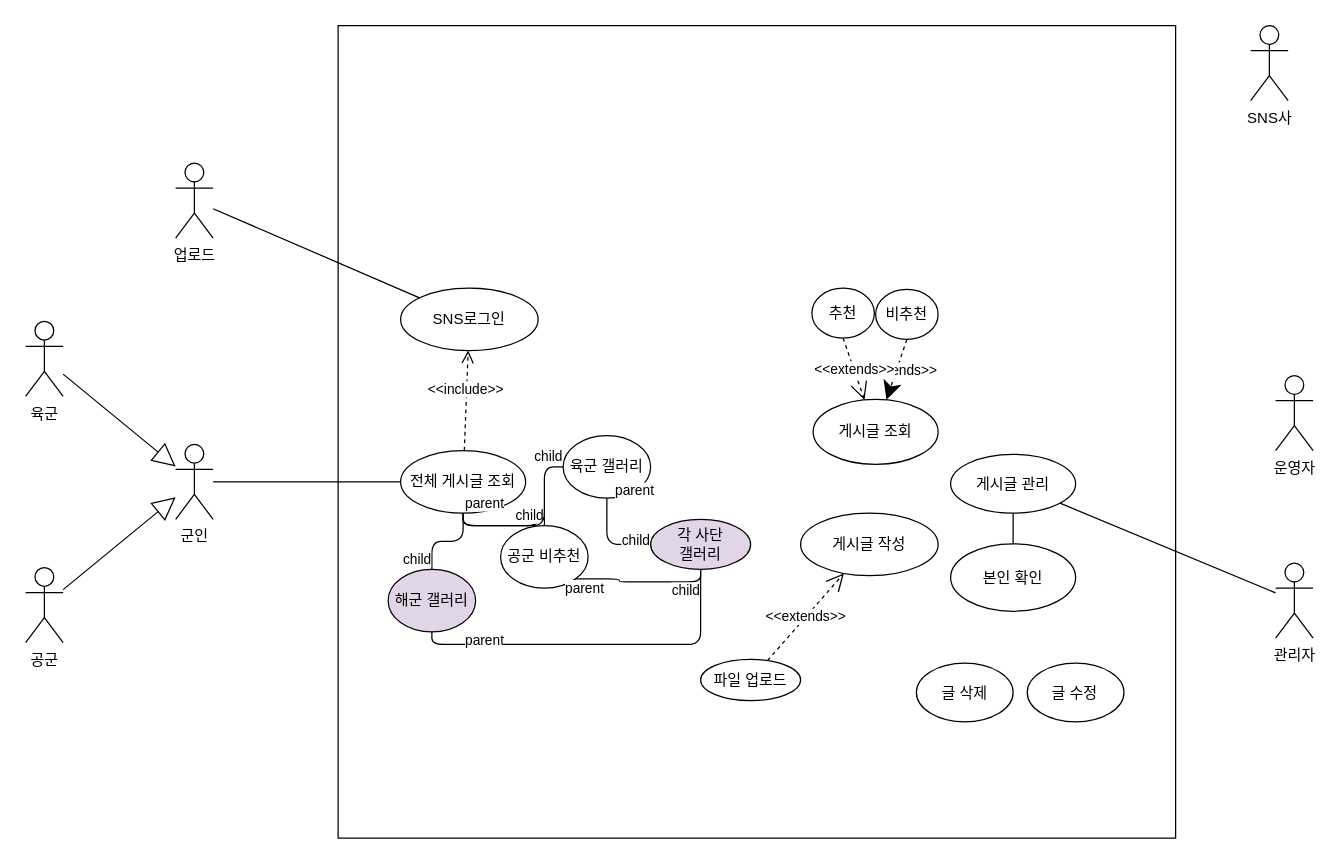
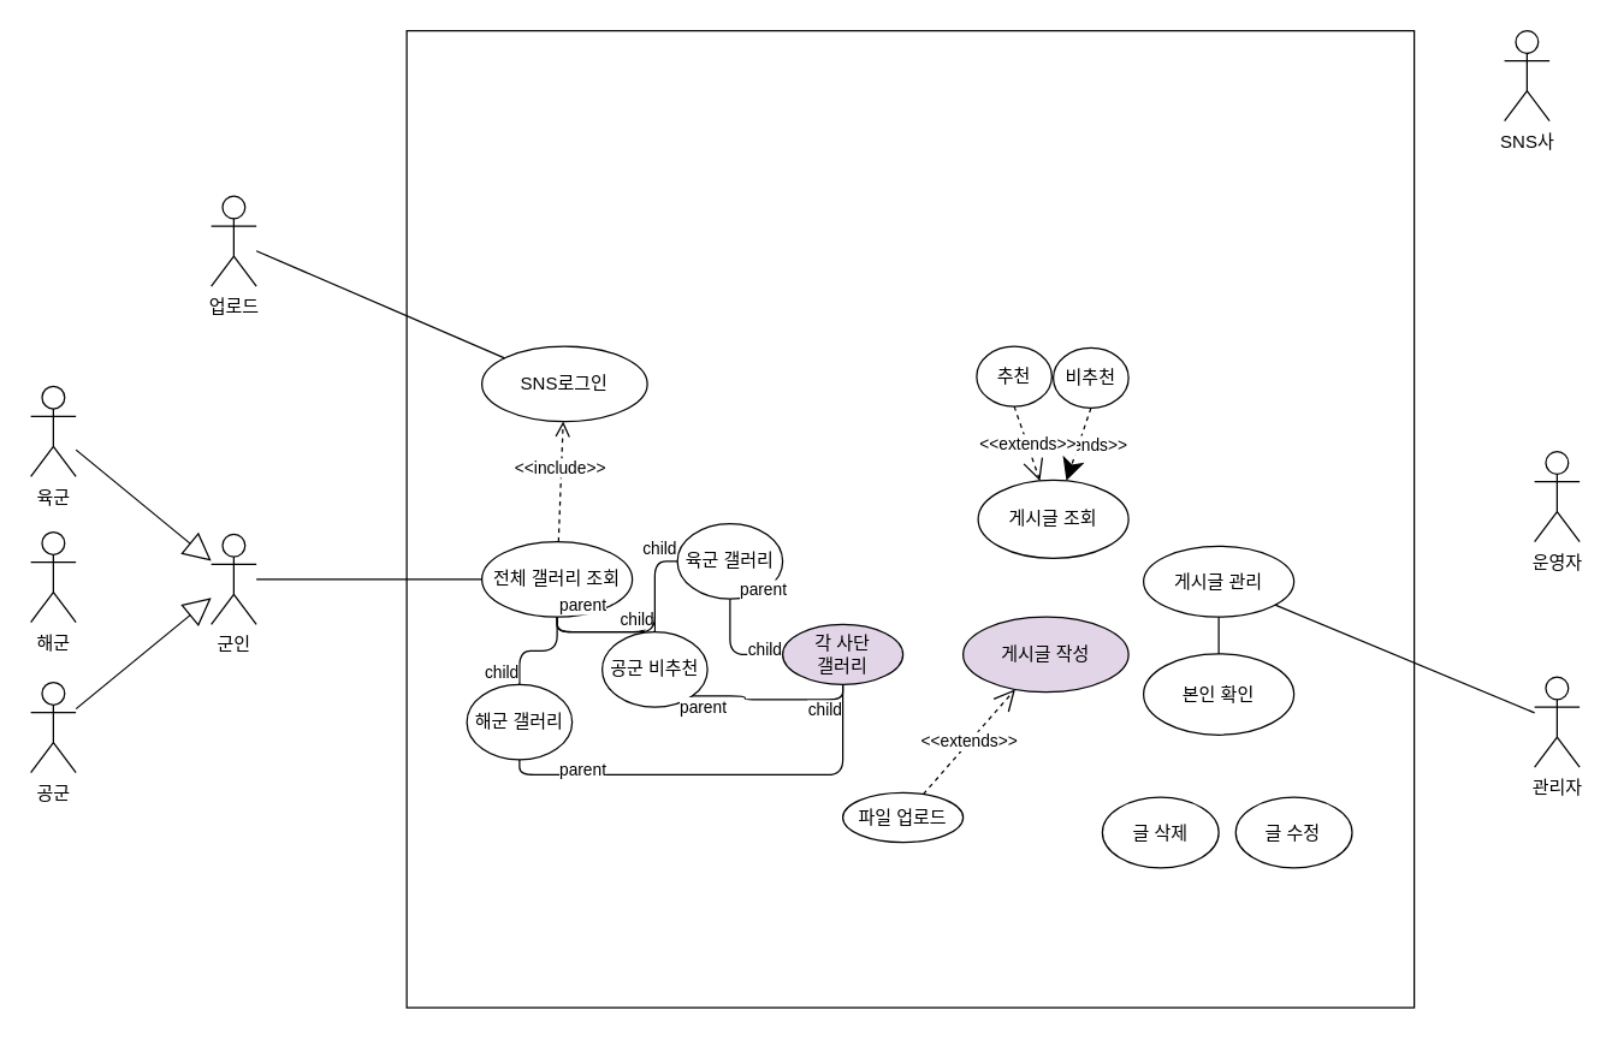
  <mxCell id="0" />
  <mxCell id="1" parent="0" />
  <mxCell id="2" value="군인" style="shape=umlActor;verticalLabelPosition=bottom;verticalAlign=top;html=1;outlineConnect=0;" parent="1" vertex="1"><mxGeometry x="140" y="355" width="30" height="60" as="geometry" /></mxCell>
+ <mxCell id="3" value="해군" style="shape=umlActor;verticalLabelPosition=bottom;verticalAlign=top;html=1;outlineConnect=0;" parent="1" vertex="1"><mxGeometry x="20" y="353.5" width="30" height="60" as="geometry" /></mxCell>
  <mxCell id="4" value="공군" style="shape=umlActor;verticalLabelPosition=bottom;verticalAlign=top;html=1;outlineConnect=0;" parent="1" vertex="1"><mxGeometry x="20" y="453.5" width="30" height="60" as="geometry" /></mxCell>
  <mxCell id="5" value="육군&lt;br&gt;" style="shape=umlActor;verticalLabelPosition=bottom;verticalAlign=top;html=1;outlineConnect=0;" parent="1" vertex="1"><mxGeometry x="20" y="256.5" width="30" height="60" as="geometry" /></mxCell>
  <mxCell id="6" value="" style="rounded=0;whiteSpace=wrap;html=1;" parent="1" vertex="1"><mxGeometry x="270" y="20" width="670" height="650" as="geometry" /></mxCell>
  <mxCell id="7" value="SNS로그인" style="ellipse;whiteSpace=wrap;html=1;" parent="1" vertex="1"><mxGeometry x="320" y="230" width="110" height="50" as="geometry" /></mxCell>
- <mxCell id="8" value="게시글 작성" style="ellipse;whiteSpace=wrap;html=1;" parent="1" vertex="1"><mxGeometry x="640" y="410" width="110" height="50" as="geometry" /></mxCell>
+ <mxCell id="8" value="게시글 작성" style="ellipse;whiteSpace=wrap;html=1;fillColor=#e1d5e7;" parent="1" vertex="1"><mxGeometry x="640" y="410" width="110" height="50" as="geometry" /></mxCell>
  <mxCell id="9" value="파일 업로드" style="ellipse;whiteSpace=wrap;html=1;" parent="1" vertex="1"><mxGeometry x="560" y="527" width="80" height="33" as="geometry" /></mxCell>
  <mxCell id="10" value="" style="endArrow=block;endSize=16;endFill=0;html=1;" parent="1" source="5" target="2" edge="1"><mxGeometry width="160" relative="1" as="geometry"><mxPoint x="60" y="575" as="sourcePoint" /><mxPoint x="220" y="575" as="targetPoint" /></mxGeometry></mxCell>
  <mxCell id="11" value="" style="endArrow=block;endSize=16;endFill=0;html=1;" parent="1" source="4" target="2" edge="1"><mxGeometry width="160" relative="1" as="geometry"><mxPoint x="510" y="425" as="sourcePoint" /><mxPoint x="670" y="425" as="targetPoint" /></mxGeometry></mxCell>
  <mxCell id="12" value="SNS사" style="shape=umlActor;verticalLabelPosition=bottom;verticalAlign=top;html=1;outlineConnect=0;" parent="1" vertex="1"><mxGeometry x="1000" y="20" width="30" height="60" as="geometry" /></mxCell>
  <mxCell id="13" value="관리자" style="shape=umlActor;verticalLabelPosition=bottom;verticalAlign=top;html=1;" parent="1" vertex="1"><mxGeometry x="1020" y="450" width="30" height="60" as="geometry" /></mxCell>
  <mxCell id="14" value="운영자" style="shape=umlActor;verticalLabelPosition=bottom;verticalAlign=top;html=1;" parent="1" vertex="1"><mxGeometry x="1020" y="300" width="30" height="60" as="geometry" /></mxCell>
  <mxCell id="15" value="추천" style="ellipse;whiteSpace=wrap;html=1;" parent="1" vertex="1"><mxGeometry x="649" y="230" width="50" height="40" as="geometry" /></mxCell>
  <mxCell id="16" value="비추천" style="ellipse;whiteSpace=wrap;html=1;" parent="1" vertex="1"><mxGeometry x="700" y="231" width="50" height="40" as="geometry" /></mxCell>
  <mxCell id="17" value="게시글 조회" style="ellipse;whiteSpace=wrap;html=1;" parent="1" vertex="1"><mxGeometry x="650" y="319" width="100" height="52" as="geometry" /></mxCell>
- <mxCell id="18" value="전체 게시글 조회" style="ellipse;whiteSpace=wrap;html=1;" parent="1" vertex="1"><mxGeometry x="320" y="360" width="100" height="50" as="geometry" /></mxCell>
+ <mxCell id="18" value="전체 갤러리 조회" style="ellipse;whiteSpace=wrap;html=1;" parent="1" vertex="1"><mxGeometry x="320" y="360" width="100" height="50" as="geometry" /></mxCell>
  <mxCell id="19" value="육군 갤러리" style="ellipse;whiteSpace=wrap;html=1;" parent="1" vertex="1"><mxGeometry x="450" y="348" width="70" height="50" as="geometry" /></mxCell>
  <mxCell id="20" value="공군 비추천" style="ellipse;whiteSpace=wrap;html=1;" parent="1" vertex="1"><mxGeometry x="400" y="420" width="70" height="50" as="geometry" /></mxCell>
- <mxCell id="21" value="해군 갤러리" style="ellipse;whiteSpace=wrap;html=1;fillColor=#e1d5e7;" parent="1" vertex="1"><mxGeometry x="310" y="455" width="70" height="50" as="geometry" /></mxCell>
+ <mxCell id="21" value="해군 갤러리" style="ellipse;whiteSpace=wrap;html=1;" parent="1" vertex="1"><mxGeometry x="310" y="455" width="70" height="50" as="geometry" /></mxCell>
  <mxCell id="22" value="각 사단&lt;br&gt;갤러리" style="ellipse;whiteSpace=wrap;html=1;fillColor=#e1d5e7;" parent="1" vertex="1"><mxGeometry x="520" y="415" width="80" height="40" as="geometry" /></mxCell>
  <mxCell id="23" value="" style="endArrow=none;html=1;" parent="1" source="2" target="18" edge="1"><mxGeometry width="50" height="50" relative="1" as="geometry"><mxPoint x="160" y="448.68" as="sourcePoint" /><mxPoint x="341.003" y="432.752" as="targetPoint" /></mxGeometry></mxCell>
  <mxCell id="24" value="업로드" style="shape=umlActor;verticalLabelPosition=bottom;verticalAlign=top;html=1;" parent="1" vertex="1"><mxGeometry x="140" y="130" width="30" height="60" as="geometry" /></mxCell>
  <mxCell id="25" value="" style="endArrow=none;html=1;" parent="1" source="24" target="7" edge="1"><mxGeometry width="50" height="50" relative="1" as="geometry"><mxPoint x="140" y="420.481" as="sourcePoint" /><mxPoint x="352.974" y="285.324" as="targetPoint" /></mxGeometry></mxCell>
  <mxCell id="26" value="게시글 관리" style="ellipse;whiteSpace=wrap;html=1;" parent="1" vertex="1"><mxGeometry x="760" y="363" width="100" height="47" as="geometry" /></mxCell>
  <mxCell id="27" value="본인 확인" style="ellipse;whiteSpace=wrap;html=1;" parent="1" vertex="1"><mxGeometry x="760" y="434.5" width="100" height="54" as="geometry" /></mxCell>
  <mxCell id="28" value="" style="endArrow=none;html=1;" parent="1" source="26" target="13" edge="1"><mxGeometry width="50" height="50" relative="1" as="geometry"><mxPoint x="510" y="643.712" as="sourcePoint" /><mxPoint x="887" y="548.5" as="targetPoint" /></mxGeometry></mxCell>
  <mxCell id="29" value="" style="endArrow=none;html=1;" parent="1" source="26" target="27" edge="1"><mxGeometry width="50" height="50" relative="1" as="geometry"><mxPoint x="904.278" y="423.153" as="sourcePoint" /><mxPoint x="1030" y="482.884" as="targetPoint" /></mxGeometry></mxCell>
  <mxCell id="30" value="글 삭제" style="ellipse;whiteSpace=wrap;html=1;" parent="1" vertex="1"><mxGeometry x="732.62" y="530" width="77.38" height="47" as="geometry" /></mxCell>
  <mxCell id="31" value="글 수정" style="ellipse;whiteSpace=wrap;html=1;" parent="1" vertex="1"><mxGeometry x="821.31" y="530" width="77.38" height="47" as="geometry" /></mxCell>
  <mxCell id="32" value="&amp;lt;&amp;lt;include&amp;gt;&amp;gt;" style="html=1;verticalAlign=bottom;endArrow=open;dashed=1;endSize=8;" parent="1" source="18" target="7" edge="1"><mxGeometry relative="1" as="geometry"><mxPoint x="580" y="350" as="sourcePoint" /><mxPoint x="500" y="350" as="targetPoint" /></mxGeometry></mxCell>
  <mxCell id="33" value="" style="endArrow=none;html=1;edgeStyle=orthogonalEdgeStyle;" parent="1" source="18" target="20" edge="1"><mxGeometry relative="1" as="geometry"><mxPoint x="460" y="350" as="sourcePoint" /><mxPoint x="620" y="350" as="targetPoint" /></mxGeometry></mxCell>
  <mxCell id="34" value="parent" style="edgeLabel;resizable=0;html=1;align=left;verticalAlign=bottom;" parent="33" connectable="0" vertex="1"><mxGeometry x="-1" relative="1" as="geometry" /></mxCell>
  <mxCell id="35" value="child" style="edgeLabel;resizable=0;html=1;align=right;verticalAlign=bottom;" parent="33" connectable="0" vertex="1"><mxGeometry x="1" relative="1" as="geometry" /></mxCell>
  <mxCell id="36" value="" style="endArrow=none;html=1;edgeStyle=orthogonalEdgeStyle;" parent="1" source="18" target="21" edge="1"><mxGeometry relative="1" as="geometry"><mxPoint x="140" y="541" as="sourcePoint" /><mxPoint x="445" y="430" as="targetPoint" /><Array as="points" /></mxGeometry></mxCell>
  <mxCell id="37" value="parent" style="edgeLabel;resizable=0;html=1;align=left;verticalAlign=bottom;" parent="36" connectable="0" vertex="1"><mxGeometry x="-1" relative="1" as="geometry" /></mxCell>
  <mxCell id="38" value="child" style="edgeLabel;resizable=0;html=1;align=right;verticalAlign=bottom;" parent="36" connectable="0" vertex="1"><mxGeometry x="1" relative="1" as="geometry" /></mxCell>
  <mxCell id="39" value="" style="endArrow=none;html=1;edgeStyle=orthogonalEdgeStyle;exitX=0.5;exitY=1;exitDx=0;exitDy=0;entryX=0;entryY=0.5;entryDx=0;entryDy=0;" parent="1" source="18" target="19" edge="1"><mxGeometry relative="1" as="geometry"><mxPoint x="300" y="540" as="sourcePoint" /><mxPoint x="50" y="730" as="targetPoint" /><Array as="points" /></mxGeometry></mxCell>
  <mxCell id="40" value="parent" style="edgeLabel;resizable=0;html=1;align=left;verticalAlign=bottom;" parent="39" connectable="0" vertex="1"><mxGeometry x="-1" relative="1" as="geometry" /></mxCell>
  <mxCell id="41" value="child" style="edgeLabel;resizable=0;html=1;align=right;verticalAlign=bottom;" parent="39" connectable="0" vertex="1"><mxGeometry x="1" relative="1" as="geometry" /></mxCell>
  <mxCell id="42" value="" style="endArrow=none;html=1;edgeStyle=orthogonalEdgeStyle;exitX=0.5;exitY=1;exitDx=0;exitDy=0;entryX=0.5;entryY=1;entryDx=0;entryDy=0;" parent="1" source="21" target="22" edge="1"><mxGeometry relative="1" as="geometry"><mxPoint x="340" y="570" as="sourcePoint" /><mxPoint x="60" y="820" as="targetPoint" /><Array as="points" /></mxGeometry></mxCell>
  <mxCell id="43" value="parent" style="edgeLabel;resizable=0;html=1;align=left;verticalAlign=bottom;" parent="42" connectable="0" vertex="1"><mxGeometry x="-1" relative="1" as="geometry"><mxPoint x="25" y="15" as="offset" /></mxGeometry></mxCell>
  <mxCell id="44" value="child" style="edgeLabel;resizable=0;html=1;align=right;verticalAlign=bottom;" parent="42" connectable="0" vertex="1"><mxGeometry x="1" relative="1" as="geometry"><mxPoint y="25" as="offset" /></mxGeometry></mxCell>
  <mxCell id="45" value="" style="endArrow=none;html=1;edgeStyle=orthogonalEdgeStyle;exitX=1;exitY=1;exitDx=0;exitDy=0;entryX=0.5;entryY=1;entryDx=0;entryDy=0;" parent="1" source="20" target="22" edge="1"><mxGeometry relative="1" as="geometry"><mxPoint x="180" y="720" as="sourcePoint" /><mxPoint x="380" y="720" as="targetPoint" /><Array as="points" /></mxGeometry></mxCell>
  <mxCell id="46" value="parent" style="edgeLabel;resizable=0;html=1;align=left;verticalAlign=bottom;" parent="45" connectable="0" vertex="1"><mxGeometry x="-1" relative="1" as="geometry"><mxPoint x="-10" y="15" as="offset" /></mxGeometry></mxCell>
  <mxCell id="47" value="child" style="edgeLabel;resizable=0;html=1;align=right;verticalAlign=bottom;" parent="45" connectable="0" vertex="1"><mxGeometry x="1" relative="1" as="geometry"><mxPoint y="25" as="offset" /></mxGeometry></mxCell>
  <mxCell id="48" value="" style="endArrow=none;html=1;edgeStyle=orthogonalEdgeStyle;entryX=0;entryY=0.5;entryDx=0;entryDy=0;" parent="1" source="19" target="22" edge="1"><mxGeometry relative="1" as="geometry"><mxPoint x="-50" y="680" as="sourcePoint" /><mxPoint x="165" y="630" as="targetPoint" /><Array as="points" /></mxGeometry></mxCell>
  <mxCell id="49" value="parent" style="edgeLabel;resizable=0;html=1;align=left;verticalAlign=bottom;" parent="48" connectable="0" vertex="1"><mxGeometry x="-1" relative="1" as="geometry"><mxPoint x="5" y="2" as="offset" /></mxGeometry></mxCell>
  <mxCell id="50" value="child" style="edgeLabel;resizable=0;html=1;align=right;verticalAlign=bottom;" parent="48" connectable="0" vertex="1"><mxGeometry x="1" relative="1" as="geometry"><mxPoint y="5" as="offset" /></mxGeometry></mxCell>
  <mxCell id="51" value="&amp;lt;&amp;lt;extends&amp;gt;&amp;gt;" style="endArrow=open;endSize=12;dashed=1;html=1;" parent="1" source="9" target="8" edge="1"><mxGeometry width="160" relative="1" as="geometry"><mxPoint x="460" y="360" as="sourcePoint" /><mxPoint x="620" y="360" as="targetPoint" /></mxGeometry></mxCell>
  <mxCell id="52" value="&amp;lt;&amp;lt;extends&amp;gt;&amp;gt;" style="endArrow=classic;endSize=12;dashed=1;html=1;exitX=0.5;exitY=1;exitDx=0;exitDy=0;" parent="1" source="16" target="17" edge="1"><mxGeometry width="160" relative="1" as="geometry"><mxPoint x="623.519" y="537.971" as="sourcePoint" /><mxPoint x="684.581" y="468.213" as="targetPoint" /></mxGeometry></mxCell>
  <mxCell id="53" value="&amp;lt;&amp;lt;extends&amp;gt;&amp;gt;" style="endArrow=open;endSize=12;dashed=1;html=1;exitX=0.5;exitY=1;exitDx=0;exitDy=0;" parent="1" source="15" target="17" edge="1"><mxGeometry width="160" relative="1" as="geometry"><mxPoint x="633.519" y="547.971" as="sourcePoint" /><mxPoint x="694.581" y="478.213" as="targetPoint" /></mxGeometry></mxCell>
